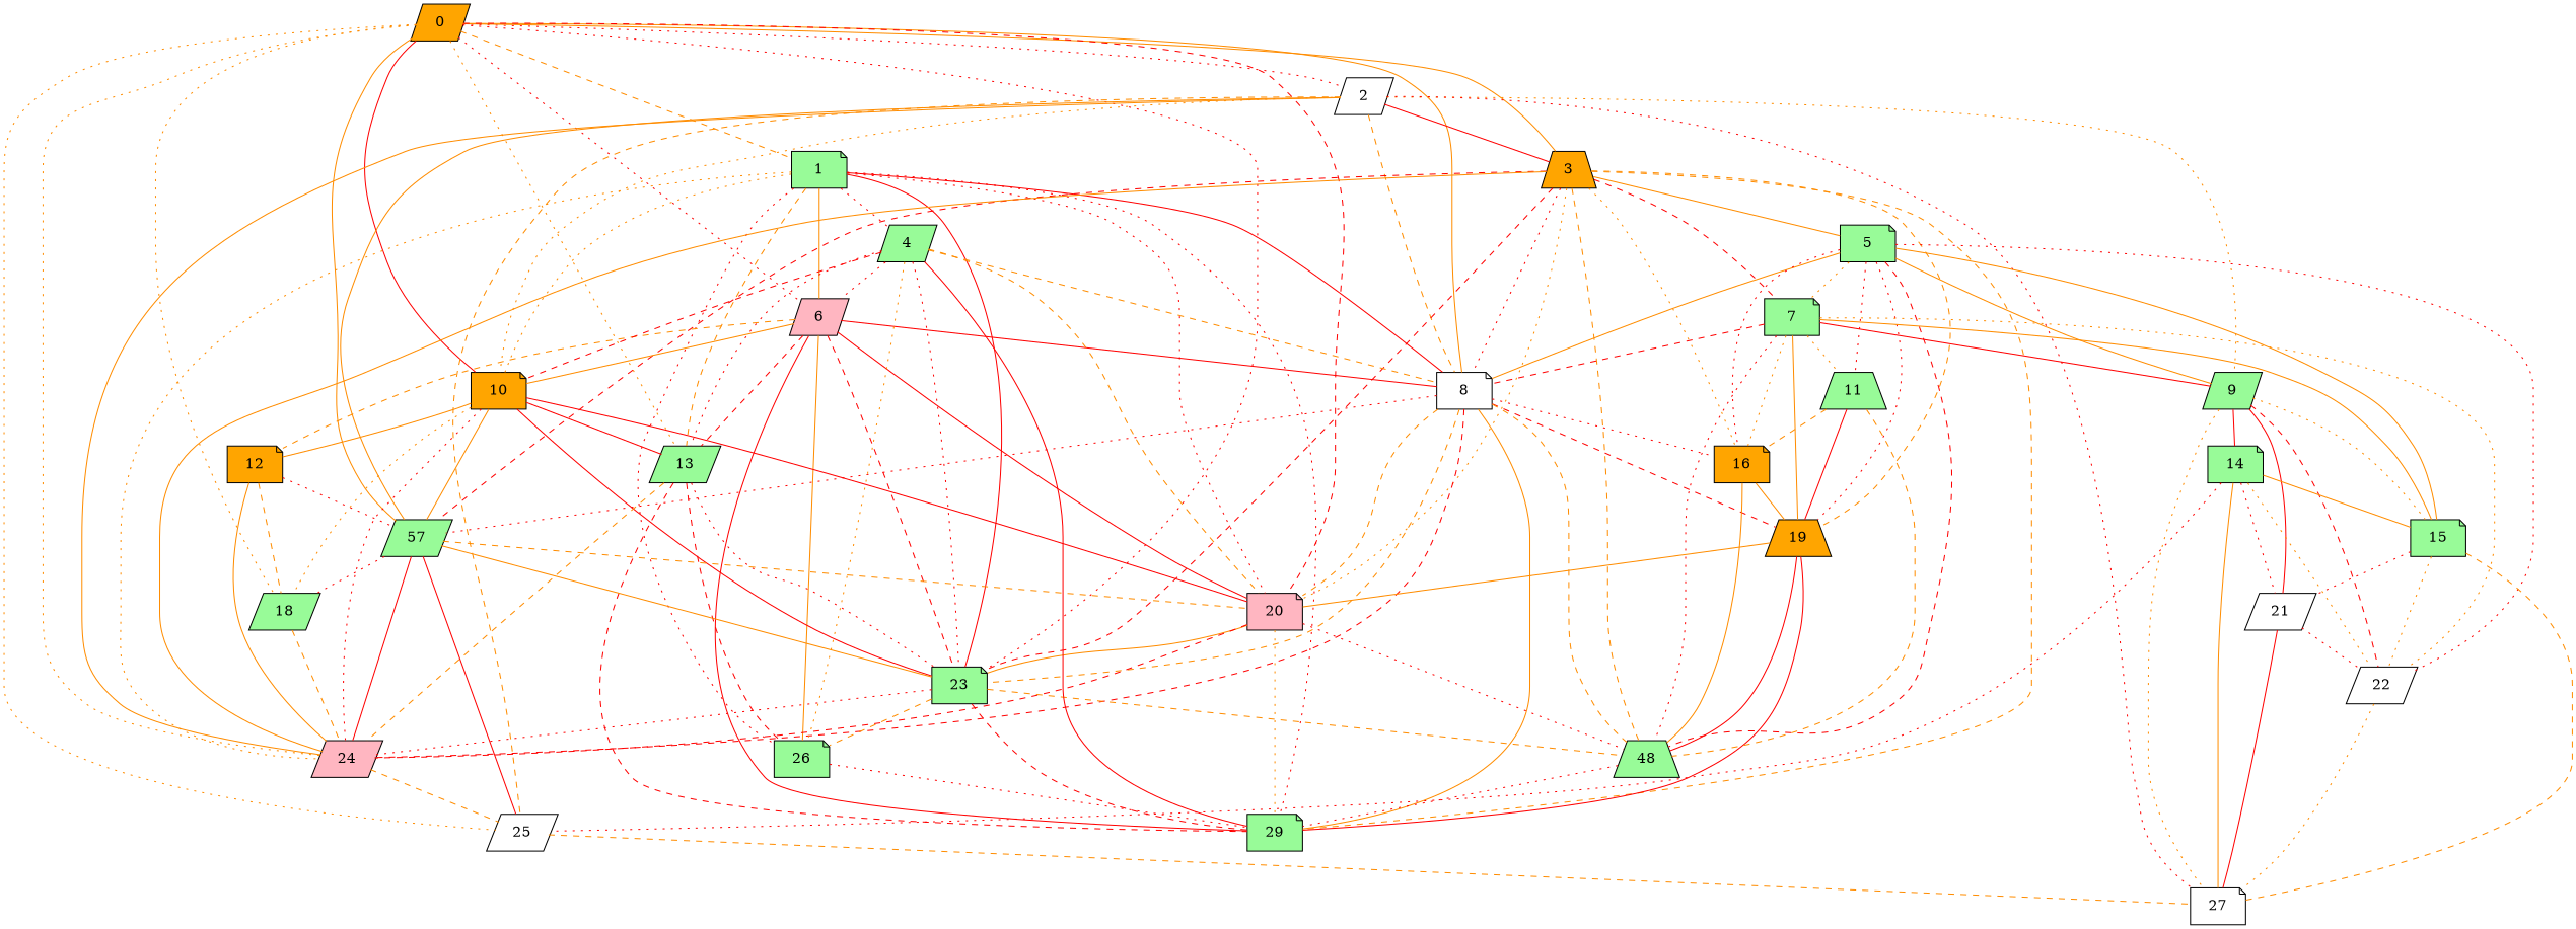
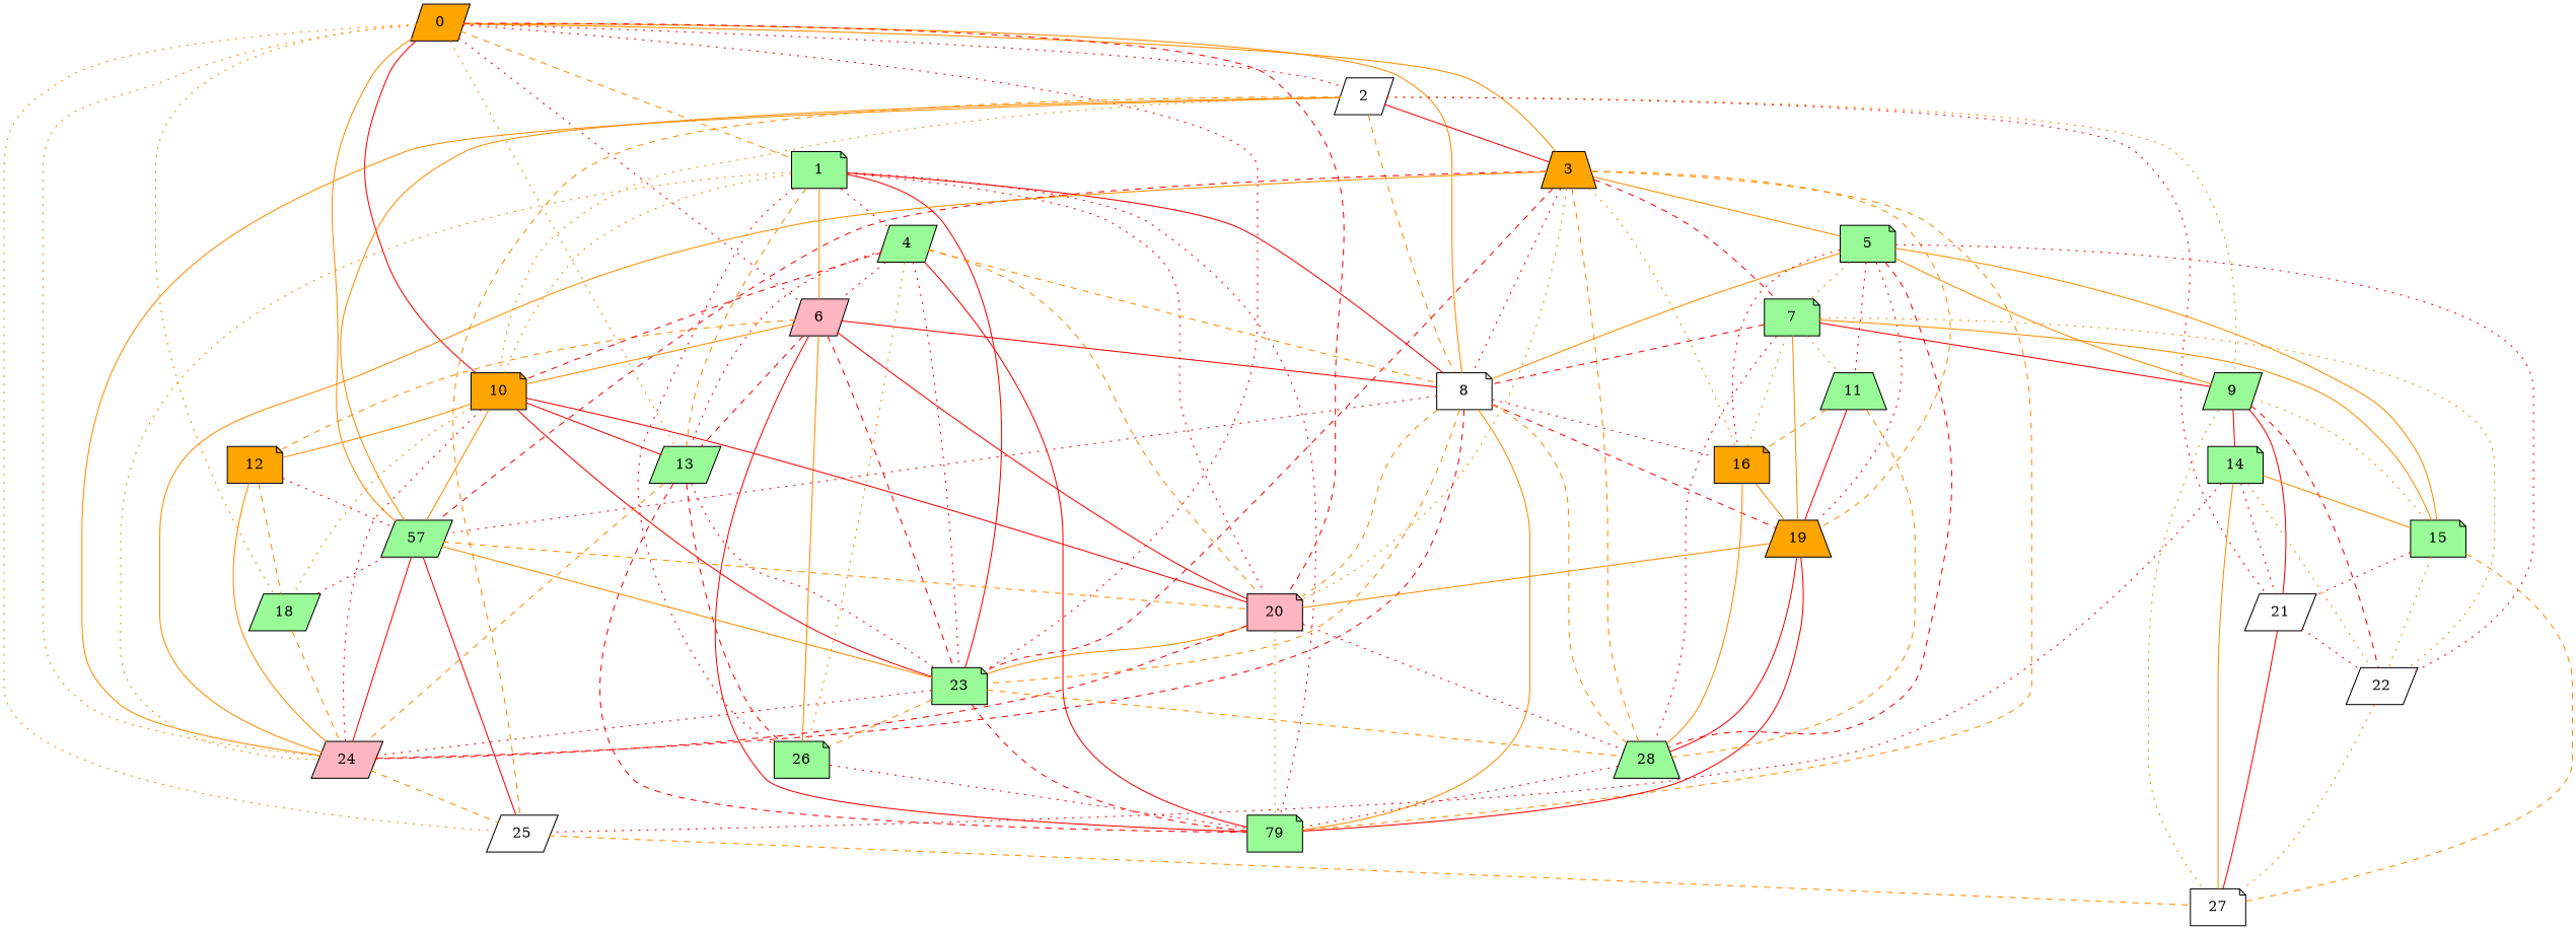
  graph {
    node [fillcolor=palegreen shape=note style=filled]
    edge [color=darkorange style=dotted]
    0 [fillcolor=orange shape=parallelogram]
    1
    2 [fillcolor=white shape=parallelogram]
    3 [fillcolor=orange shape=trapezium]
    6 [fillcolor=lightpink shape=parallelogram]
    8 [fillcolor=white]
    10 [fillcolor=orange]
    13 [shape=parallelogram]
    n9 [label=57 shape=parallelogram]
    18 [shape=parallelogram]
    20 [fillcolor=lightpink]
    23
    24 [fillcolor=lightpink shape=parallelogram]
    25 [fillcolor=white shape=parallelogram]
    4 [shape=parallelogram]
    26
-   29
+   29 [label=79]
    9 [shape=parallelogram]
    27 [fillcolor=white]
    5
    7
    16 [fillcolor=orange]
    19 [fillcolor=orange shape=trapezium]
-   28 [shape=trapezium label=48]
+   28 [shape=trapezium]
    12 [fillcolor=orange]
    15
    22 [fillcolor=white shape=parallelogram]
    14
    21 [fillcolor=white shape=parallelogram]
    11 [shape=trapezium]
    0 -- 1 [style=dashed]
    0 -- 2 [color=red]
    0 -- 3 [style=solid]
    0 -- 6 [color=red]
    0 -- 8 [style=solid]
    0 -- 10 [color=red style=solid]
    0 -- 13
    0 -- n9 [style=solid]
    0 -- 18
    0 -- 20 [color=red style=dashed]
    0 -- 23 [color=red]
    0 -- 24
    0 -- 25
    1 -- 6 [style=solid]
    1 -- 8 [color=red style=solid]
    1 -- 10
    1 -- 13 [style=dashed]
    1 -- 20 [color=red]
    1 -- 23 [color=red style=solid]
    1 -- 24
    1 -- 4 [color=red]
    1 -- 26 [color=red]
    1 -- 29 [color=red]
    2 -- 3 [color=red style=solid]
    2 -- 8 [style=dashed]
    2 -- 10
    2 -- n9 [style=solid]
    2 -- 24 [style=solid]
    2 -- 25 [style=dashed]
    2 -- 9
-   2 -- 27 [color=red]
+   2 -- 21 [color=red]
    3 -- 8 [color=red]
    3 -- n9 [color=red style=dashed]
    3 -- 20
    3 -- 23 [color=red style=dashed]
    3 -- 24 [style=solid]
    3 -- 29 [style=dashed]
    3 -- 5 [style=solid]
    3 -- 7 [color=red style=dashed]
    3 -- 16
    3 -- 19 [style=dashed]
    3 -- 28 [style=dashed]
    6 -- 8 [color=red style=solid]
    6 -- 10 [style=solid]
    6 -- 13 [color=red style=dashed]
    6 -- 20 [color=red style=solid]
    6 -- 23 [color=red style=dashed]
    6 -- 26 [style=solid]
    6 -- 29 [color=red style=solid]
    6 -- 12 [style=dashed]
    8 -- n9 [color=red]
    8 -- 20 [style=dashed]
    8 -- 23 [style=dashed]
    8 -- 24 [color=red style=dashed]
    8 -- 29 [style=solid]
    8 -- 16 [color=red]
    8 -- 19 [color=red style=dashed]
    8 -- 28 [style=dashed]
    10 -- 13 [color=red style=solid]
    10 -- n9 [style=solid]
    10 -- 18
    10 -- 20 [color=red style=solid]
    10 -- 23 [color=red style=solid]
    10 -- 24 [color=red]
    10 -- 12 [style=solid]
    13 -- 23 [color=red]
    13 -- 24 [style=dashed]
    13 -- 26 [color=red style=dashed]
    13 -- 29 [color=red style=dashed]
    n9 -- 18 [color=red]
    n9 -- 20 [style=dashed]
    n9 -- 23 [style=solid]
    n9 -- 24 [color=red style=solid]
    n9 -- 25 [color=red style=solid]
    18 -- 24 [style=dashed]
    20 -- 23 [style=solid]
    20 -- 24 [color=red style=dashed]
    20 -- 29
    20 -- 28 [color=red]
    23 -- 24 [color=red]
    23 -- 26 [style=dashed]
    23 -- 29 [color=red style=dashed]
    23 -- 28 [style=dashed]
    24 -- 25 [style=dashed]
    25 -- 27 [style=dashed]
    4 -- 6 [color=red]
    4 -- 8 [style=dashed]
    4 -- 10 [color=red style=dashed]
    4 -- 13 [color=red]
    4 -- 20 [style=dashed]
    4 -- 23 [color=red]
    4 -- 26
    4 -- 29 [color=red style=solid]
    26 -- 29 [color=red]
    9 -- 27
    9 -- 15
    9 -- 22 [color=red style=dashed]
    9 -- 14 [color=red style=solid]
    9 -- 21 [color=red style=solid]
    5 -- 8 [style=solid]
    5 -- 9 [style=solid]
    5 -- 7
    5 -- 16 [color=red]
    5 -- 19 [color=red]
    5 -- 28 [color=red style=dashed]
    5 -- 15 [style=solid]
    5 -- 22 [color=red]
    5 -- 11 [color=red]
    7 -- 8 [color=red style=dashed]
    7 -- 9 [color=red style=solid]
    7 -- 16
    7 -- 19 [style=solid]
    7 -- 28 [color=red]
    7 -- 15 [style=solid]
    7 -- 22
    7 -- 11
    16 -- 19 [style=solid]
    16 -- 28 [style=solid]
    19 -- 20 [style=solid]
    19 -- 29 [color=red style=solid]
    19 -- 28 [color=red style=solid]
    28 -- 29 [color=red]
    12 -- n9 [color=red]
    12 -- 18 [style=dashed]
    12 -- 24 [style=solid]
    15 -- 27 [style=dashed]
    15 -- 22
    15 -- 21 [color=red]
    22 -- 27
    14 -- 25 [color=red]
    14 -- 27 [style=solid]
    14 -- 15 [style=solid]
    14 -- 22
    14 -- 21 [color=red]
    21 -- 27 [color=red style=solid]
    21 -- 22 [color=red]
    11 -- 16 [style=dashed]
    11 -- 19 [color=red style=solid]
    11 -- 28 [style=dashed]
  }
